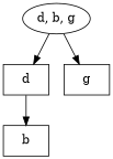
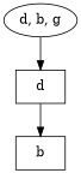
  digraph {
    node [shape=box]
    n1 [label="d, b, g" shape=""]
    n2 [label=d]
-   n3 [label=g]
    n4 [label=b]
    n1 -> n2
-   n1 -> n3
    n2 -> n4
  }
